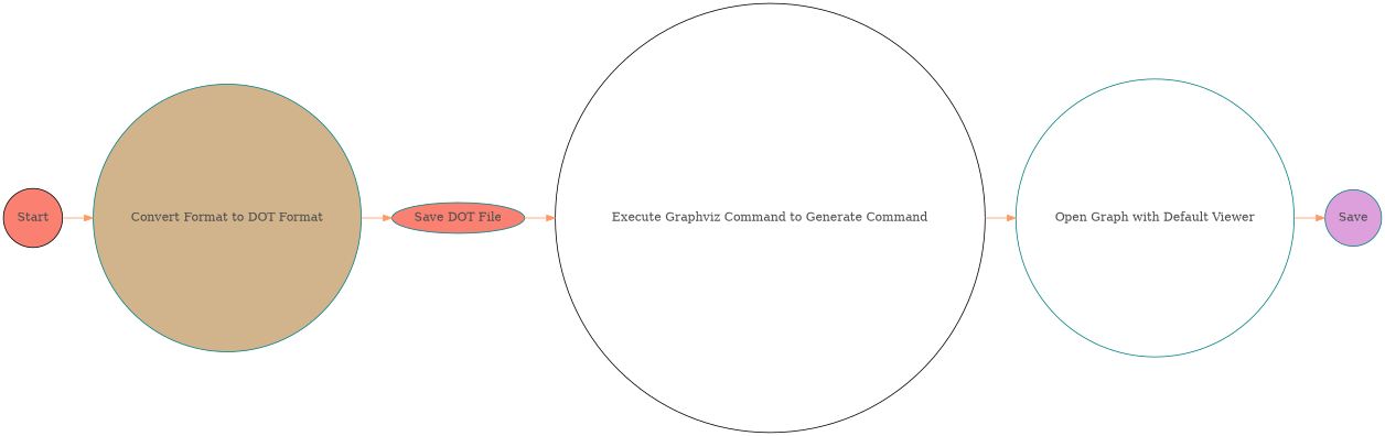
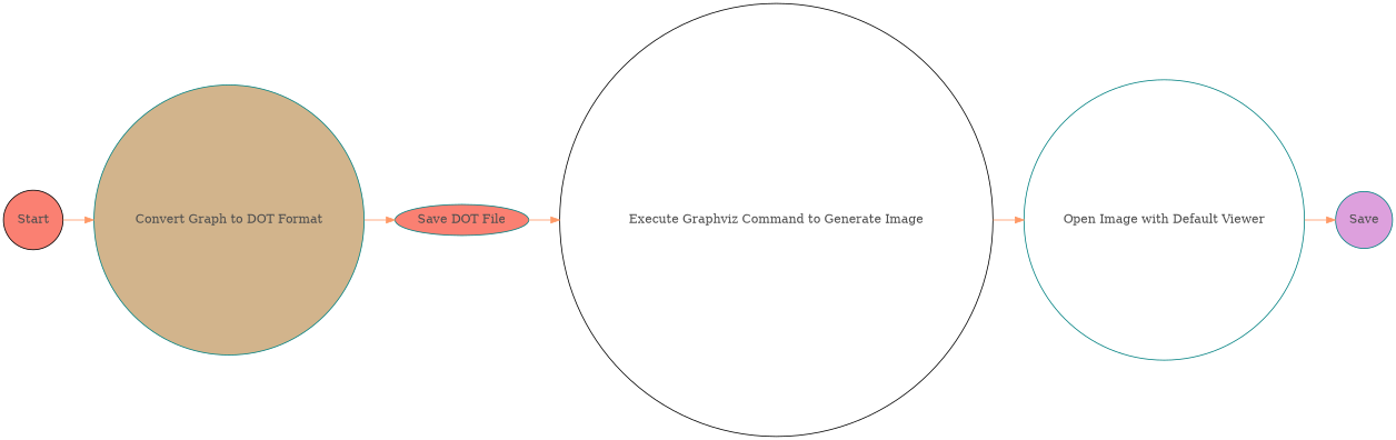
  digraph {
    fontname="DejaVu Serif"
    rankdir=LR
    node [color=teal fillcolor=white fontcolor="#4d4d4d" fontname="DejaVu Serif" shape=circle style="rounded, filled,filled"]
    edge [color="#FF9966" fontcolor="#CC6600" fontname="DejaVu Serif" fontsize=10]
    n1 [fillcolor=plum label=Save]
-   "Execute Graphviz Command to Generate Image" [color=black label="Execute Graphviz Command to Generate Command"]
-   "Open Image with Default Viewer" [label="Open Graph with Default Viewer"]
+   "Execute Graphviz Command to Generate Image" [color=black]
+   "Open Image with Default Viewer"
    "Save DOT File" [fillcolor=salmon shape=ellipse]
    Start [color=black fillcolor=salmon]
-   "Convert Graph to DOT Format" [fillcolor=tan label="Convert Format to DOT Format"]
+   "Convert Graph to DOT Format" [fillcolor=tan]
    "Execute Graphviz Command to Generate Image" -> "Open Image with Default Viewer"
    "Open Image with Default Viewer" -> n1
    "Save DOT File" -> "Execute Graphviz Command to Generate Image"
    Start -> "Convert Graph to DOT Format"
    "Convert Graph to DOT Format" -> "Save DOT File"
  }
